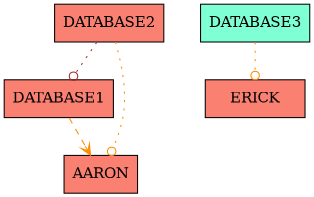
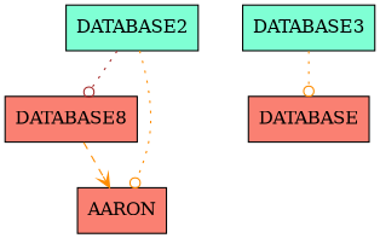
  digraph {
    ordering=out
    rankdir=TB
    node [fillcolor=salmon shape=box style=filled]
    edge [arrowhead=odot color=darkorange style=dotted]
-   n1 [label=DATABASE2]
-   n2 [label=DATABASE1]
+   n1 [fillcolor=aquamarine label=DATABASE2]
+   n2 [label=DATABASE8]
    n3 [label=AARON]
    n4 [fillcolor=aquamarine label=DATABASE3]
-   n5 [label=ERICK]
+   n5 [label=DATABASE]
    n1 -> n2 [color=brown]
    n1 -> n3
    n2 -> n3 [arrowhead=vee style=dashed]
    n4 -> n5
  }
